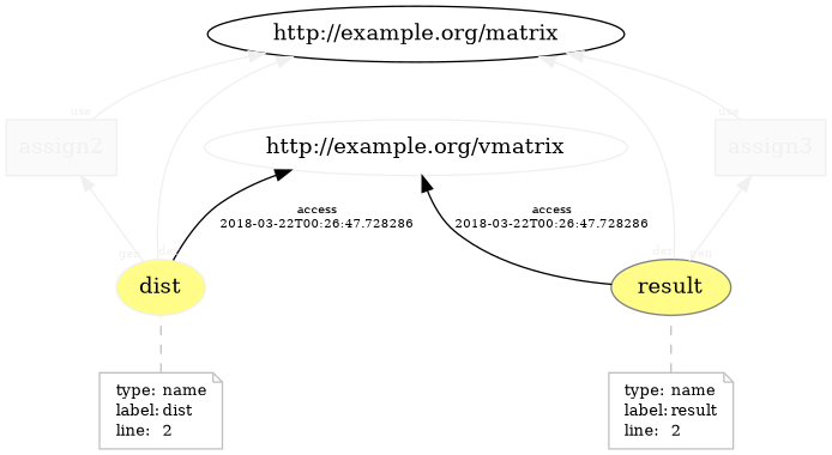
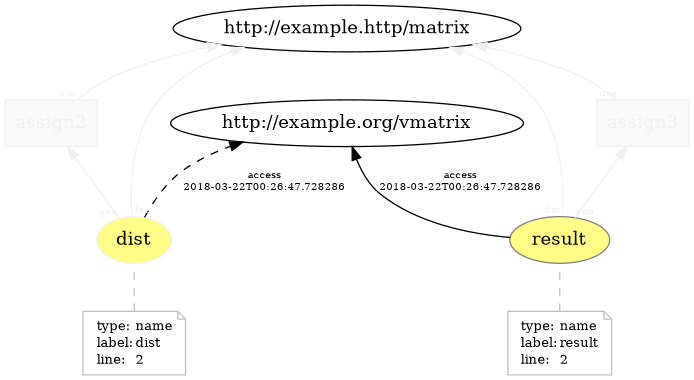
  digraph {
    rankdir=BT
    node [color="#F0F0F0"]
    edge [rotation=20 color="#F0F0F0" fontcolor="#F0F0F0" labelangle=60.0 labeldistance=1.5 labelfontsize=8]
    n1 [fillcolor="#FFFC87" label=dist style=filled]
-   "http://example.org/vmatrix"
+   "http://example.org/vmatrix" [color=""]
    n3 [fillcolor="#FAFAFA" fontcolor="#F0F0F0" label=assign2 shape=polygon sides=4 style=filled]
-   "http://example.org/matrix" [color=""]
+   "http://example.org/matrix" [label="http://example.http/matrix" color=""]
    n5 [color=gray fontcolor=black fontsize=10 label=<<TABLE cellpadding="0" border="0"> 	<TR> 	    <TD align="left">type:</TD> 	    <TD align="left">name</TD> 	</TR> 	<TR> 	    <TD align="left">label:</TD> 	    <TD align="left">dist</TD> 	</TR> 	<TR> 	    <TD align="left">line:</TD> 	    <TD align="left">2</TD> 	</TR> </TABLE>> shape=note]
    n6 [color="#808080" fillcolor="#FFFC87" label=result style=filled]
    n7 [fillcolor="#FAFAFA" fontcolor="#F0F0F0" label=assign3 shape=polygon sides=4 style=filled]
    n8 [color=gray fontcolor=black fontsize=10 label=<<TABLE cellpadding="0" border="0"> 	<TR> 	    <TD align="left">type:</TD> 	    <TD align="left">name</TD> 	</TR> 	<TR> 	    <TD align="left">label:</TD> 	    <TD align="left">result</TD> 	</TR> 	<TR> 	    <TD align="left">line:</TD> 	    <TD align="left">2</TD> 	</TR> </TABLE>> shape=note]
-   n1 -> "http://example.org/vmatrix" [angle=60.0 distance=1.5 fontsize=8 label="access\n2018-03-22T00:26:47.728286" color="" fontcolor="" labelangle="" labeldistance="" labelfontsize=""]
+   n1 -> "http://example.org/vmatrix" [angle=60.0 distance=1.5 fontsize=8 label="access\n2018-03-22T00:26:47.728286" style=dashed color="" fontcolor="" labelangle="" labeldistance="" labelfontsize=""]
    n1 -> n3 [taillabel=gen]
    n1 -> "http://example.org/matrix" [taillabel=der]
    n3 -> "http://example.org/matrix" [taillabel=use]
    n5 -> n1 [arrowhead=none color=gray style=dashed rotation="" fontcolor="" labelangle="" labeldistance="" labelfontsize=""]
    n6 -> "http://example.org/vmatrix" [angle=60.0 distance=1.5 fontsize=8 label="access\n2018-03-22T00:26:47.728286" color="" fontcolor="" labelangle="" labeldistance="" labelfontsize=""]
    n6 -> "http://example.org/matrix" [taillabel=der]
    n6 -> n7 [taillabel=gen]
    n7 -> "http://example.org/matrix" [taillabel=use]
    n8 -> n6 [arrowhead=none color=gray style=dashed rotation="" fontcolor="" labelangle="" labeldistance="" labelfontsize=""]
  }
